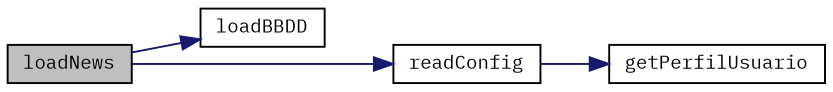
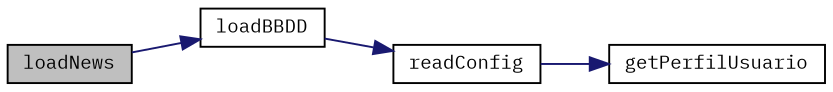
  digraph {
    fontname="IBM Plex Mono"
    rankdir=LR
    node [color=black fillcolor=white fontname="IBM Plex Mono" fontsize=10 shape=record style=filled]
    edge [color=midnightblue fontname="IBM Plex Mono" fontsize=10 labelfontname=Helvetica labelfontsize=10 style=solid]
    n1 [fillcolor=grey75 fontcolor=black height=0.2 label=loadNews width=0.4]
    n2 [height=0.2 label=loadBBDD width=0.4]
    n3 [height=0.2 label=readConfig width=0.4]
    n4 [height=0.2 label=getPerfilUsuario width=0.4]
    n1 -> n2
-   n1 -> n3
+   n2 -> n3
    n3 -> n4
  }
